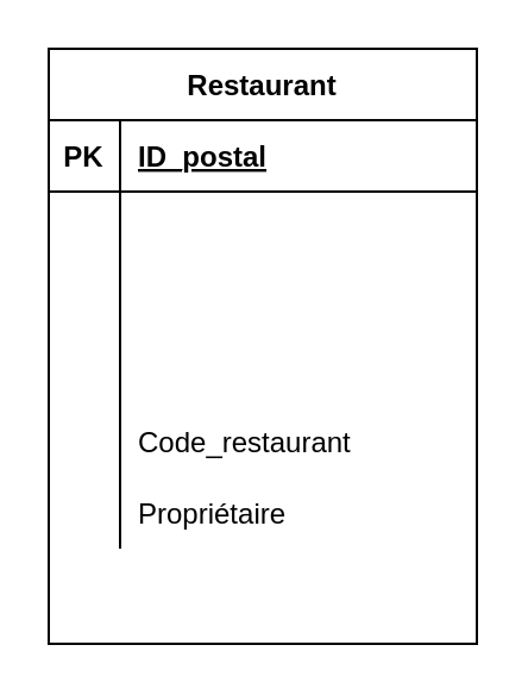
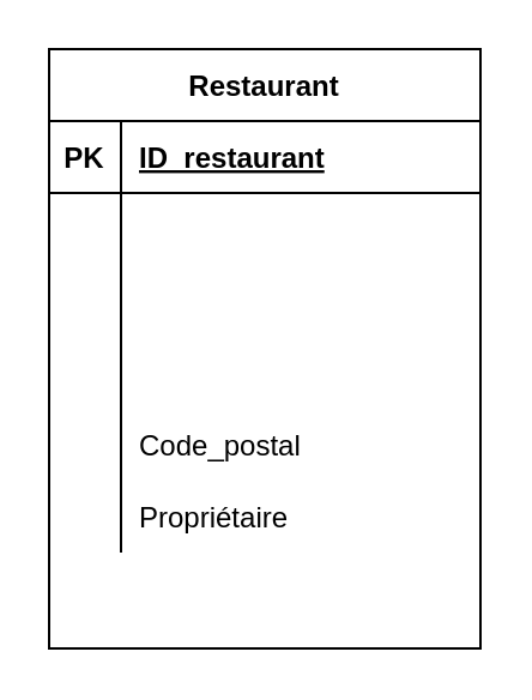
  <mxCell id="0" />
  <mxCell id="1" parent="0" />
  <mxCell id="2" value="Restaurant" style="shape=table;startSize=30;container=1;collapsible=1;childLayout=tableLayout;fixedRows=1;rowLines=0;fontStyle=1;align=center;resizeLast=1;" vertex="1" parent="1"><mxGeometry x="20" y="20" width="180" height="250" as="geometry" /></mxCell>
  <mxCell id="3" value="" style="shape=partialRectangle;collapsible=0;dropTarget=0;pointerEvents=0;fillColor=none;top=0;left=0;bottom=1;right=0;points=[[0,0.5],[1,0.5]];portConstraint=eastwest;" vertex="1" parent="2"><mxGeometry y="30" width="180" height="30" as="geometry" /></mxCell>
  <mxCell id="4" value="PK" style="shape=partialRectangle;connectable=0;fillColor=none;top=0;left=0;bottom=0;right=0;fontStyle=1;overflow=hidden;" vertex="1" parent="3"><mxGeometry width="30" height="30" as="geometry" /></mxCell>
- <mxCell id="5" value="ID_postal" style="shape=partialRectangle;connectable=0;fillColor=none;top=0;left=0;bottom=0;right=0;align=left;spacingLeft=6;fontStyle=5;overflow=hidden;" vertex="1" parent="3"><mxGeometry x="30" width="150" height="30" as="geometry" /></mxCell>
+ <mxCell id="5" value="ID_restaurant" style="shape=partialRectangle;connectable=0;fillColor=none;top=0;left=0;bottom=0;right=0;align=left;spacingLeft=6;fontStyle=5;overflow=hidden;" vertex="1" parent="3"><mxGeometry x="30" width="150" height="30" as="geometry" /></mxCell>
  <mxCell id="6" value="" style="shape=partialRectangle;collapsible=0;dropTarget=0;pointerEvents=0;fillColor=none;top=0;left=0;bottom=0;right=0;points=[[0,0.5],[1,0.5]];portConstraint=eastwest;" vertex="1" parent="2"><mxGeometry y="60" width="180" height="30" as="geometry" /></mxCell>
  <mxCell id="7" value="" style="shape=partialRectangle;connectable=0;fillColor=none;top=0;left=0;bottom=0;right=0;editable=1;overflow=hidden;" vertex="1" parent="6"><mxGeometry width="30" height="30" as="geometry" /></mxCell>
  <mxCell id="8" value="" style="shape=partialRectangle;collapsible=0;dropTarget=0;pointerEvents=0;fillColor=none;top=0;left=0;bottom=0;right=0;points=[[0,0.5],[1,0.5]];portConstraint=eastwest;" vertex="1" parent="2"><mxGeometry y="90" width="180" height="30" as="geometry" /></mxCell>
  <mxCell id="9" value="" style="shape=partialRectangle;connectable=0;fillColor=none;top=0;left=0;bottom=0;right=0;editable=1;overflow=hidden;" vertex="1" parent="8"><mxGeometry width="30" height="30" as="geometry" /></mxCell>
  <mxCell id="10" value="" style="shape=partialRectangle;collapsible=0;dropTarget=0;pointerEvents=0;fillColor=none;top=0;left=0;bottom=0;right=0;points=[[0,0.5],[1,0.5]];portConstraint=eastwest;" vertex="1" parent="2"><mxGeometry y="120" width="180" height="30" as="geometry" /></mxCell>
  <mxCell id="11" value="" style="shape=partialRectangle;connectable=0;fillColor=none;top=0;left=0;bottom=0;right=0;editable=1;overflow=hidden;" vertex="1" parent="10"><mxGeometry width="30" height="30" as="geometry" /></mxCell>
  <mxCell id="12" value="" style="shape=partialRectangle;collapsible=0;dropTarget=0;pointerEvents=0;fillColor=none;top=0;left=0;bottom=0;right=0;points=[[0,0.5],[1,0.5]];portConstraint=eastwest;" vertex="1" parent="2"><mxGeometry y="150" width="180" height="30" as="geometry" /></mxCell>
  <mxCell id="13" value="" style="shape=partialRectangle;connectable=0;fillColor=none;top=0;left=0;bottom=0;right=0;editable=1;overflow=hidden;" vertex="1" parent="12"><mxGeometry width="30" height="30" as="geometry" /></mxCell>
- <mxCell id="14" value="Code_restaurant" style="shape=partialRectangle;connectable=0;fillColor=none;top=0;left=0;bottom=0;right=0;align=left;spacingLeft=6;overflow=hidden;" vertex="1" parent="12"><mxGeometry x="30" width="150" height="30" as="geometry" /></mxCell>
+ <mxCell id="14" value="Code_postal" style="shape=partialRectangle;connectable=0;fillColor=none;top=0;left=0;bottom=0;right=0;align=left;spacingLeft=6;overflow=hidden;" vertex="1" parent="12"><mxGeometry x="30" width="150" height="30" as="geometry" /></mxCell>
  <mxCell id="15" value="" style="shape=partialRectangle;collapsible=0;dropTarget=0;pointerEvents=0;fillColor=none;top=0;left=0;bottom=0;right=0;points=[[0,0.5],[1,0.5]];portConstraint=eastwest;" vertex="1" parent="2"><mxGeometry y="180" width="180" height="30" as="geometry" /></mxCell>
  <mxCell id="16" value="" style="shape=partialRectangle;connectable=0;fillColor=none;top=0;left=0;bottom=0;right=0;editable=1;overflow=hidden;" vertex="1" parent="15"><mxGeometry width="30" height="30" as="geometry" /></mxCell>
  <mxCell id="17" value="Propriétaire" style="shape=partialRectangle;connectable=0;fillColor=none;top=0;left=0;bottom=0;right=0;align=left;spacingLeft=6;overflow=hidden;" vertex="1" parent="15"><mxGeometry x="30" width="150" height="30" as="geometry" /></mxCell>
  <mxCell id="18" value="" style="shape=partialRectangle;collapsible=0;dropTarget=0;pointerEvents=0;fillColor=none;top=0;left=0;bottom=0;right=0;points=[[0,0.5],[1,0.5]];portConstraint=eastwest;" vertex="1" parent="2"><mxGeometry y="210" width="180" height="30" as="geometry" /></mxCell>
  <mxCell id="19" value="" style="shape=partialRectangle;connectable=0;fillColor=none;top=0;left=0;bottom=0;right=0;editable=1;overflow=hidden;" vertex="1" parent="18"><mxGeometry width="30" height="30" as="geometry" /></mxCell>
